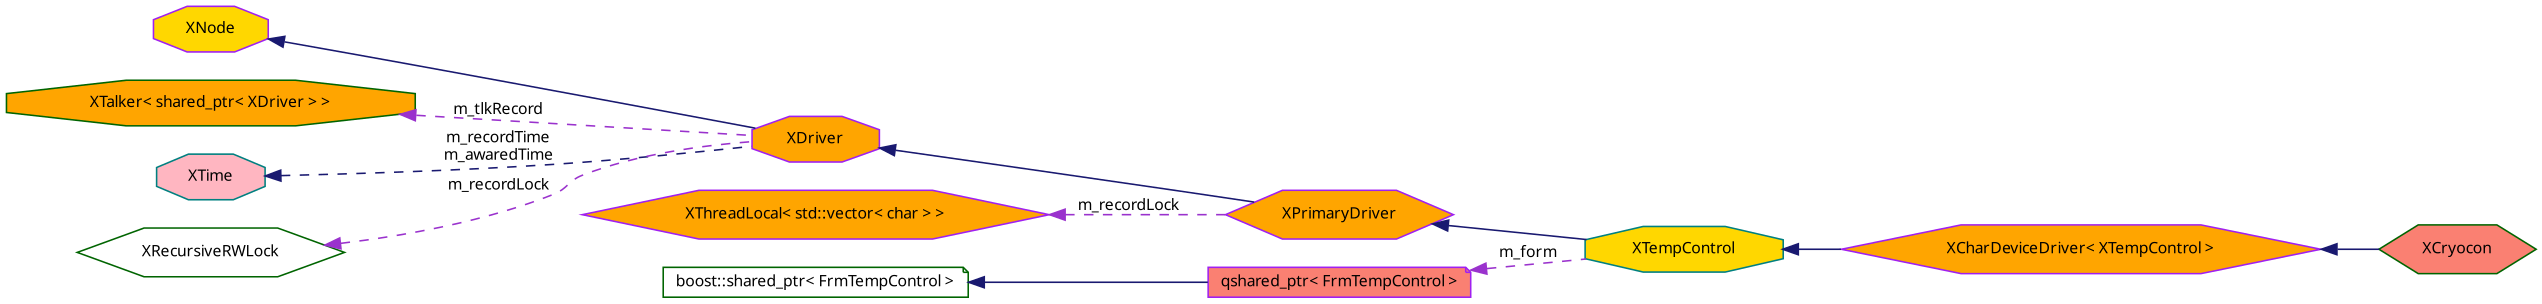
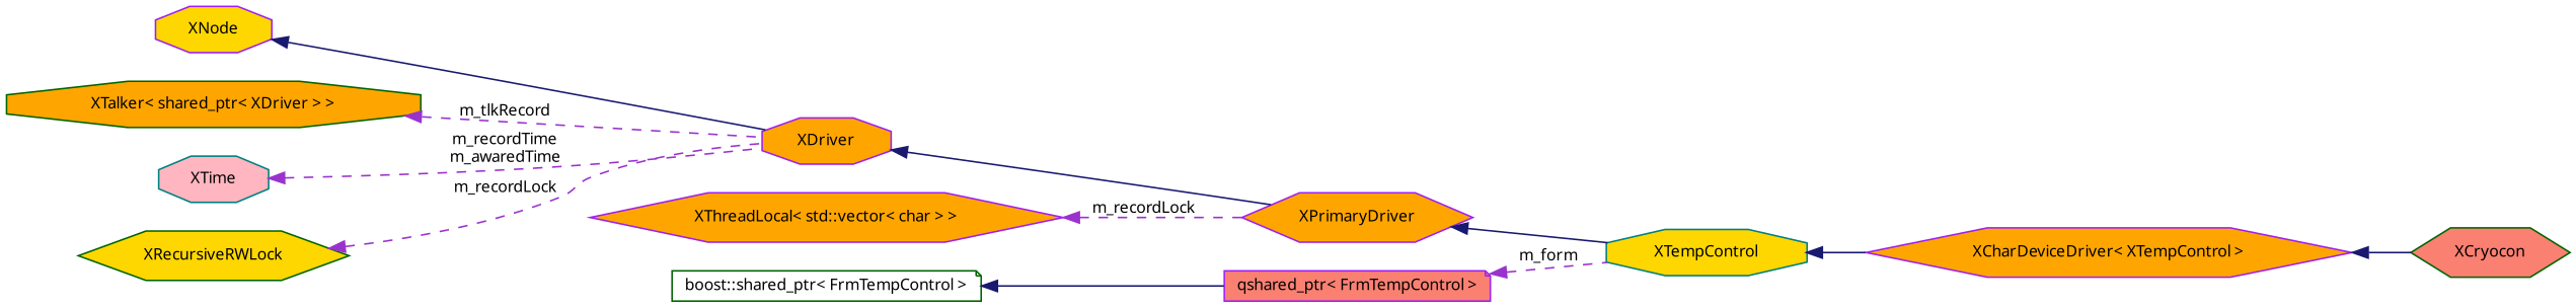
  digraph {
    rankdir=LR
    node [color=purple fillcolor=orange fontname="FreeSans.ttf" fontsize=10 shape=hexagon style=filled]
    edge [color=midnightblue dir=back fontname="FreeSans.ttf" fontsize=10 labelfontname="FreeSans.ttf" labelfontsize=10 style=solid]
    n1 [color=darkgreen fillcolor=salmon fontcolor=black height=0.2 label=XCryocon width=0.4]
    n2 [height=0.2 label="XCharDeviceDriver\< XTempControl \>" width=0.4]
    n3 [color=teal fillcolor=gold height=0.2 label=XTempControl shape=octagon width=0.4]
    n4 [height=0.2 label=XPrimaryDriver width=0.4]
    n5 [height=0.2 label=XDriver shape=octagon width=0.4]
    n6 [fillcolor=gold height=0.2 label=XNode shape=octagon width=0.4]
    n7 [color=darkgreen height=0.2 label="XTalker\< shared_ptr\< XDriver \> \>" shape=octagon width=0.4]
    n8 [color=teal fillcolor=lightpink height=0.2 label=XTime shape=octagon width=0.4]
-   n9 [color=darkgreen fillcolor=white height=0.2 label=XRecursiveRWLock width=0.4]
+   n9 [color=darkgreen fillcolor=gold height=0.2 label=XRecursiveRWLock width=0.4]
    n10 [height=0.2 label="XThreadLocal\< std::vector\< char \> \>" width=0.4]
    n11 [fillcolor=salmon height=0.2 label="qshared_ptr\< FrmTempControl \>" shape=note width=0.4]
    n12 [color=darkgreen fillcolor=white height=0.2 label="boost::shared_ptr\< FrmTempControl \>" shape=note width=0.4]
    n2 -> n1
    n3 -> n2
    n4 -> n3
    n5 -> n4
    n6 -> n5
    n7 -> n5 [color=darkorchid3 label=m_tlkRecord style=dashed]
-   n8 -> n5 [label="m_recordTime\nm_awaredTime" style=dashed]
+   n8 -> n5 [color=darkorchid3 label="m_recordTime\nm_awaredTime" style=dashed]
    n9 -> n5 [color=darkorchid3 label=m_recordLock style=dashed]
    n10 -> n4 [color=darkorchid3 label=m_recordLock style=dashed]
    n11 -> n3 [color=darkorchid3 label=m_form style=dashed]
    n12 -> n11
  }
